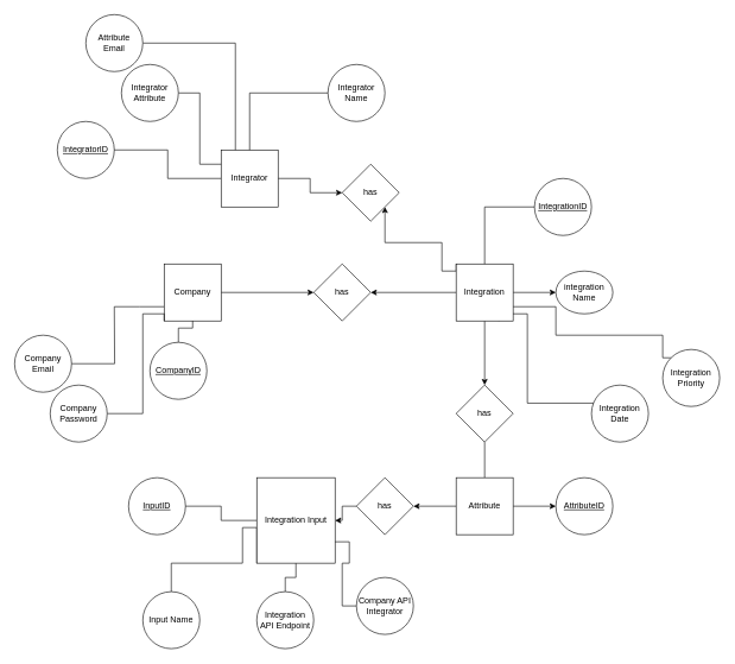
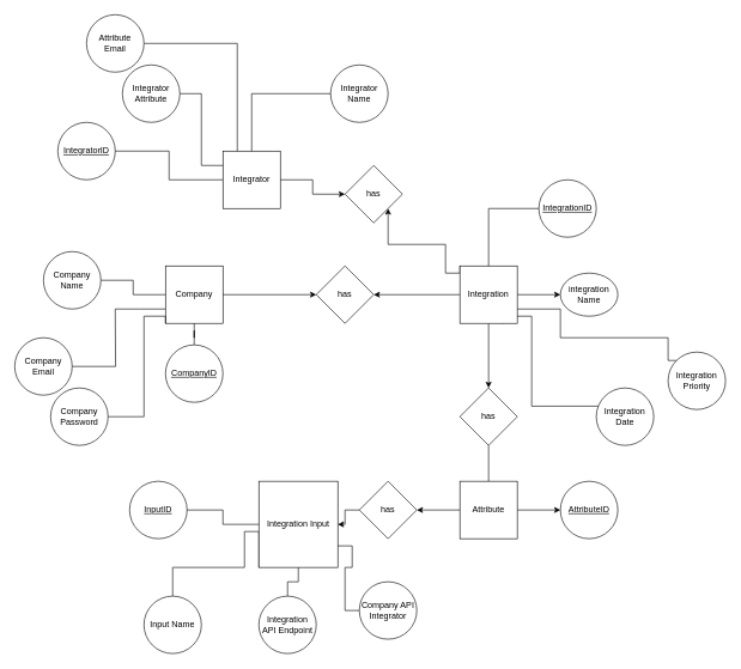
  <mxCell id="0" />
  <mxCell id="1" parent="0" />
  <mxCell id="2" style="edgeStyle=orthogonalEdgeStyle;rounded=0;orthogonalLoop=1;jettySize=auto;html=1;entryX=0;entryY=0.5;entryDx=0;entryDy=0;" edge="1" parent="1" source="4" target="6"><mxGeometry relative="1" as="geometry" /></mxCell>
  <mxCell id="3" style="edgeStyle=orthogonalEdgeStyle;rounded=0;orthogonalLoop=1;jettySize=auto;html=1;exitX=0;exitY=0.75;exitDx=0;exitDy=0;fontColor=none;startArrow=none;startFill=0;endArrow=none;endFill=0;" edge="1" parent="1" source="4"><mxGeometry relative="1" as="geometry"><mxPoint x="160" y="430" as="targetPoint" /></mxGeometry></mxCell>
  <mxCell id="4" value="Company" style="whiteSpace=wrap;html=1;aspect=fixed;" vertex="1" parent="1"><mxGeometry x="230" y="370" width="80" height="80" as="geometry" /></mxCell>
  <mxCell id="5" style="edgeStyle=orthogonalEdgeStyle;rounded=0;orthogonalLoop=1;jettySize=auto;html=1;entryX=0;entryY=0.5;entryDx=0;entryDy=0;endArrow=none;endFill=0;startArrow=classic;startFill=1;" edge="1" parent="1" source="6" target="13"><mxGeometry relative="1" as="geometry" /></mxCell>
  <mxCell id="6" value="has" style="rhombus;whiteSpace=wrap;html=1;" vertex="1" parent="1"><mxGeometry x="440" y="370" width="80" height="80" as="geometry" /></mxCell>
  <mxCell id="7" value="&lt;u&gt;AttributeID&lt;/u&gt;" style="ellipse;whiteSpace=wrap;html=1;aspect=fixed;" vertex="1" parent="1"><mxGeometry x="780" y="670" width="80" height="80" as="geometry" /></mxCell>
  <mxCell id="8" style="edgeStyle=orthogonalEdgeStyle;rounded=0;orthogonalLoop=1;jettySize=auto;html=1;entryX=0.5;entryY=0;entryDx=0;entryDy=0;" edge="1" parent="1" source="13" target="15"><mxGeometry relative="1" as="geometry"><mxPoint x="680" y="530" as="targetPoint" /></mxGeometry></mxCell>
  <mxCell id="9" value="" style="edgeStyle=orthogonalEdgeStyle;rounded=0;orthogonalLoop=1;jettySize=auto;html=1;fontColor=none;endArrow=classic;endFill=1;" edge="1" parent="1" source="13" target="33"><mxGeometry relative="1" as="geometry" /></mxCell>
  <mxCell id="10" style="edgeStyle=orthogonalEdgeStyle;rounded=0;orthogonalLoop=1;jettySize=auto;html=1;exitX=0.75;exitY=1;exitDx=0;exitDy=0;fontColor=none;endArrow=none;endFill=0;entryX=0.048;entryY=0.317;entryDx=0;entryDy=0;entryPerimeter=0;" edge="1" parent="1" source="13" target="18"><mxGeometry relative="1" as="geometry"><mxPoint x="770" y="600" as="targetPoint" /><Array as="points"><mxPoint x="700" y="440" /><mxPoint x="740" y="440" /><mxPoint x="740" y="565" /></Array></mxGeometry></mxCell>
  <mxCell id="11" style="edgeStyle=orthogonalEdgeStyle;rounded=0;orthogonalLoop=1;jettySize=auto;html=1;exitX=0;exitY=0;exitDx=0;exitDy=0;entryX=1;entryY=1;entryDx=0;entryDy=0;fontColor=none;startArrow=none;startFill=0;endArrow=classic;endFill=1;" edge="1" parent="1" source="13" target="35"><mxGeometry relative="1" as="geometry"><Array as="points"><mxPoint x="640" y="380" /><mxPoint x="620" y="380" /><mxPoint x="620" y="340" /><mxPoint x="540" y="340" /></Array></mxGeometry></mxCell>
  <mxCell id="12" style="edgeStyle=orthogonalEdgeStyle;rounded=0;orthogonalLoop=1;jettySize=auto;html=1;exitX=1;exitY=0.75;exitDx=0;exitDy=0;fontColor=none;startArrow=none;startFill=0;endArrow=none;endFill=0;entryX=0;entryY=0;entryDx=0;entryDy=0;" edge="1" parent="1" source="13" target="17"><mxGeometry relative="1" as="geometry"><mxPoint x="930" y="490" as="targetPoint" /><Array as="points"><mxPoint x="780" y="430" /><mxPoint x="780" y="470" /><mxPoint x="930" y="470" /><mxPoint x="930" y="502" /></Array></mxGeometry></mxCell>
  <mxCell id="13" value="Integration" style="whiteSpace=wrap;html=1;aspect=fixed;" vertex="1" parent="1"><mxGeometry x="640" y="370" width="80" height="80" as="geometry" /></mxCell>
  <mxCell id="14" style="edgeStyle=orthogonalEdgeStyle;rounded=0;orthogonalLoop=1;jettySize=auto;html=1;entryX=0.5;entryY=0;entryDx=0;entryDy=0;fontColor=none;endArrow=none;endFill=0;" edge="1" parent="1" source="15" target="30"><mxGeometry relative="1" as="geometry" /></mxCell>
  <mxCell id="15" value="has" style="rhombus;whiteSpace=wrap;html=1;" vertex="1" parent="1"><mxGeometry x="640" y="540" width="80" height="80" as="geometry" /></mxCell>
  <mxCell id="16" value="&lt;u&gt;IntegratorID&lt;/u&gt;" style="ellipse;whiteSpace=wrap;html=1;aspect=fixed;" vertex="1" parent="1"><mxGeometry x="80" y="170" width="80" height="80" as="geometry" /></mxCell>
  <mxCell id="17" value="Integration Priority" style="ellipse;whiteSpace=wrap;html=1;aspect=fixed;" vertex="1" parent="1"><mxGeometry x="930" y="490" width="80" height="80" as="geometry" /></mxCell>
  <mxCell id="18" value="Integration Date" style="ellipse;whiteSpace=wrap;html=1;aspect=fixed;" vertex="1" parent="1"><mxGeometry x="830" y="540" width="80" height="80" as="geometry" /></mxCell>
  <mxCell id="19" value="&lt;u&gt;InputID&lt;/u&gt;" style="ellipse;whiteSpace=wrap;html=1;aspect=fixed;" vertex="1" parent="1"><mxGeometry x="180" y="670" width="80" height="80" as="geometry" /></mxCell>
  <mxCell id="20" value="" style="edgeStyle=orthogonalEdgeStyle;rounded=0;orthogonalLoop=1;jettySize=auto;html=1;endArrow=none;endFill=0;" edge="1" parent="1" source="21" target="4"><mxGeometry relative="1" as="geometry" /></mxCell>
- <mxCell id="21" value="&lt;u&gt;CompanyID&lt;/u&gt;" style="ellipse;whiteSpace=wrap;html=1;aspect=fixed;" vertex="1" parent="1"><mxGeometry x="210" y="480" width="80" height="80" as="geometry" /></mxCell>
+ <mxCell id="21" value="&lt;u&gt;CompanyID&lt;/u&gt;" style="ellipse;whiteSpace=wrap;html=1;aspect=fixed;" vertex="1" parent="1"><mxGeometry x="230" y="480" width="80" height="80" as="geometry" /></mxCell>
  <mxCell id="22" style="edgeStyle=orthogonalEdgeStyle;rounded=0;orthogonalLoop=1;jettySize=auto;html=1;entryX=0.5;entryY=0;entryDx=0;entryDy=0;fontColor=none;endArrow=none;endFill=0;" edge="1" parent="1" source="23" target="13"><mxGeometry relative="1" as="geometry" /></mxCell>
  <mxCell id="23" value="&lt;u&gt;IntegrationID&lt;/u&gt;" style="ellipse;whiteSpace=wrap;html=1;aspect=fixed;" vertex="1" parent="1"><mxGeometry x="750" y="250" width="80" height="80" as="geometry" /></mxCell>
  <mxCell id="24" style="edgeStyle=orthogonalEdgeStyle;rounded=0;orthogonalLoop=1;jettySize=auto;html=1;entryX=1;entryY=0.5;entryDx=0;entryDy=0;fontColor=none;endArrow=none;endFill=0;" edge="1" parent="1" source="27" target="19"><mxGeometry relative="1" as="geometry" /></mxCell>
  <mxCell id="25" style="edgeStyle=orthogonalEdgeStyle;rounded=0;orthogonalLoop=1;jettySize=auto;html=1;fontColor=none;startArrow=none;startFill=0;endArrow=none;endFill=0;entryX=0.5;entryY=0;entryDx=0;entryDy=0;" edge="1" parent="1" source="27" target="38"><mxGeometry relative="1" as="geometry"><mxPoint x="400" y="840" as="targetPoint" /></mxGeometry></mxCell>
  <mxCell id="26" style="edgeStyle=orthogonalEdgeStyle;rounded=0;orthogonalLoop=1;jettySize=auto;html=1;exitX=0;exitY=1;exitDx=0;exitDy=0;entryX=0.5;entryY=0;entryDx=0;entryDy=0;fontColor=none;startArrow=none;startFill=0;endArrow=none;endFill=0;" edge="1" parent="1" source="27" target="39"><mxGeometry relative="1" as="geometry"><Array as="points"><mxPoint x="360" y="740" /><mxPoint x="340" y="740" /><mxPoint x="340" y="790" /><mxPoint x="240" y="790" /></Array></mxGeometry></mxCell>
  <mxCell id="27" value="Integration Input&lt;br&gt;" style="whiteSpace=wrap;html=1;aspect=fixed;fontColor=none;" vertex="1" parent="1"><mxGeometry x="360" y="670" width="110" height="120" as="geometry" /></mxCell>
  <mxCell id="28" style="edgeStyle=orthogonalEdgeStyle;rounded=0;orthogonalLoop=1;jettySize=auto;html=1;entryX=1;entryY=0.5;entryDx=0;entryDy=0;fontColor=none;endArrow=classic;endFill=1;" edge="1" parent="1" source="30" target="32"><mxGeometry relative="1" as="geometry" /></mxCell>
  <mxCell id="29" style="edgeStyle=orthogonalEdgeStyle;rounded=0;orthogonalLoop=1;jettySize=auto;html=1;fontColor=none;endArrow=classic;endFill=1;entryX=0;entryY=0.5;entryDx=0;entryDy=0;" edge="1" parent="1" source="30" target="7"><mxGeometry relative="1" as="geometry"><mxPoint x="770" y="710" as="targetPoint" /></mxGeometry></mxCell>
  <mxCell id="30" value="Attribute" style="whiteSpace=wrap;html=1;aspect=fixed;fontColor=none;" vertex="1" parent="1"><mxGeometry x="640" y="670" width="80" height="80" as="geometry" /></mxCell>
  <mxCell id="31" style="edgeStyle=orthogonalEdgeStyle;rounded=0;orthogonalLoop=1;jettySize=auto;html=1;entryX=1;entryY=0.5;entryDx=0;entryDy=0;fontColor=none;endArrow=classic;endFill=1;" edge="1" parent="1" source="32" target="27"><mxGeometry relative="1" as="geometry" /></mxCell>
  <mxCell id="32" value="has" style="rhombus;whiteSpace=wrap;html=1;" vertex="1" parent="1"><mxGeometry x="500" y="670" width="80" height="80" as="geometry" /></mxCell>
  <mxCell id="33" value="integration Name" style="ellipse;whiteSpace=wrap;html=1;" vertex="1" parent="1"><mxGeometry x="780" y="380" width="80" height="60" as="geometry" /></mxCell>
  <mxCell id="34" style="edgeStyle=orthogonalEdgeStyle;rounded=0;orthogonalLoop=1;jettySize=auto;html=1;entryX=1;entryY=0.5;entryDx=0;entryDy=0;fontColor=none;startArrow=classic;startFill=1;endArrow=none;endFill=0;" edge="1" parent="1" source="35" target="37"><mxGeometry relative="1" as="geometry" /></mxCell>
  <mxCell id="35" value="has" style="rhombus;whiteSpace=wrap;html=1;" vertex="1" parent="1"><mxGeometry x="480" y="230" width="80" height="80" as="geometry" /></mxCell>
  <mxCell id="36" style="edgeStyle=orthogonalEdgeStyle;rounded=0;orthogonalLoop=1;jettySize=auto;html=1;entryX=1;entryY=0.5;entryDx=0;entryDy=0;fontColor=none;startArrow=none;startFill=0;endArrow=none;endFill=0;" edge="1" parent="1" source="37" target="16"><mxGeometry relative="1" as="geometry" /></mxCell>
  <mxCell id="37" value="Integrator" style="whiteSpace=wrap;html=1;aspect=fixed;" vertex="1" parent="1"><mxGeometry x="310" y="210" width="80" height="80" as="geometry" /></mxCell>
  <mxCell id="38" value="Integration API Endpoint" style="ellipse;whiteSpace=wrap;html=1;aspect=fixed;" vertex="1" parent="1"><mxGeometry x="360" y="830" width="80" height="80" as="geometry" /></mxCell>
  <mxCell id="39" value="Input Name" style="ellipse;whiteSpace=wrap;html=1;aspect=fixed;" vertex="1" parent="1"><mxGeometry x="200" y="830" width="80" height="80" as="geometry" /></mxCell>
  <mxCell id="40" style="edgeStyle=orthogonalEdgeStyle;rounded=0;orthogonalLoop=1;jettySize=auto;html=1;entryX=0.5;entryY=0;entryDx=0;entryDy=0;fontColor=none;startArrow=none;startFill=0;endArrow=none;endFill=0;" edge="1" parent="1" source="41" target="37"><mxGeometry relative="1" as="geometry" /></mxCell>
  <mxCell id="41" value="Integrator Name&lt;br&gt;" style="ellipse;whiteSpace=wrap;html=1;aspect=fixed;fontColor=none;" vertex="1" parent="1"><mxGeometry x="460" y="90" width="80" height="80" as="geometry" /></mxCell>
  <mxCell id="42" style="edgeStyle=orthogonalEdgeStyle;rounded=0;orthogonalLoop=1;jettySize=auto;html=1;fontColor=none;startArrow=none;startFill=0;endArrow=none;endFill=0;" edge="1" parent="1" source="43"><mxGeometry relative="1" as="geometry"><mxPoint x="160" y="430" as="targetPoint" /></mxGeometry></mxCell>
  <mxCell id="43" value="Company Email" style="ellipse;whiteSpace=wrap;html=1;aspect=fixed;fontColor=none;" vertex="1" parent="1"><mxGeometry y="470" width="80" height="80" as="geometry" x="20" /></mxCell>
+ <mxCell id="44" style="edgeStyle=orthogonalEdgeStyle;rounded=0;orthogonalLoop=1;jettySize=auto;html=1;entryX=0;entryY=0.5;entryDx=0;entryDy=0;fontColor=none;startArrow=none;startFill=0;endArrow=none;endFill=0;" edge="1" parent="1" source="45" target="4"><mxGeometry relative="1" as="geometry" /></mxCell>
+ <mxCell id="45" value="Company Name" style="ellipse;whiteSpace=wrap;html=1;aspect=fixed;fontColor=none;" vertex="1" parent="1"><mxGeometry x="60" y="350" width="80" height="80" as="geometry" /></mxCell>
  <mxCell id="46" style="edgeStyle=orthogonalEdgeStyle;rounded=0;orthogonalLoop=1;jettySize=auto;html=1;entryX=0;entryY=1;entryDx=0;entryDy=0;fontColor=none;startArrow=none;startFill=0;endArrow=none;endFill=0;" edge="1" parent="1" source="47" target="4"><mxGeometry relative="1" as="geometry"><Array as="points"><mxPoint x="200" y="580" /><mxPoint x="200" y="440" /><mxPoint x="230" y="440" /></Array></mxGeometry></mxCell>
  <mxCell id="47" value="Company Password" style="ellipse;whiteSpace=wrap;html=1;aspect=fixed;fontColor=none;" vertex="1" parent="1"><mxGeometry x="70" y="540" width="80" height="80" as="geometry" /></mxCell>
  <mxCell id="48" style="edgeStyle=orthogonalEdgeStyle;rounded=0;orthogonalLoop=1;jettySize=auto;html=1;entryX=0.25;entryY=0;entryDx=0;entryDy=0;fontColor=none;startArrow=none;startFill=0;endArrow=none;endFill=0;" edge="1" parent="1" source="49" target="37"><mxGeometry relative="1" as="geometry" /></mxCell>
  <mxCell id="49" value="Attribute Email" style="ellipse;whiteSpace=wrap;html=1;aspect=fixed;fontColor=none;" vertex="1" parent="1"><mxGeometry x="120" y="20" width="80" height="80" as="geometry" /></mxCell>
  <mxCell id="50" style="edgeStyle=orthogonalEdgeStyle;rounded=0;orthogonalLoop=1;jettySize=auto;html=1;entryX=0;entryY=0.25;entryDx=0;entryDy=0;fontColor=none;startArrow=none;startFill=0;endArrow=none;endFill=0;" edge="1" parent="1" source="51" target="37"><mxGeometry relative="1" as="geometry" /></mxCell>
  <mxCell id="51" value="Integrator Attribute" style="ellipse;whiteSpace=wrap;html=1;aspect=fixed;fontColor=none;" vertex="1" parent="1"><mxGeometry x="170" y="90" width="80" height="80" as="geometry" /></mxCell>
  <mxCell id="52" style="edgeStyle=orthogonalEdgeStyle;rounded=0;orthogonalLoop=1;jettySize=auto;html=1;entryX=1;entryY=0.75;entryDx=0;entryDy=0;fontColor=none;startArrow=none;startFill=0;endArrow=none;endFill=0;" edge="1" parent="1" source="53" target="27"><mxGeometry relative="1" as="geometry" /></mxCell>
  <mxCell id="53" value="Company API Integrator" style="ellipse;whiteSpace=wrap;html=1;aspect=fixed;" vertex="1" parent="1"><mxGeometry x="500" y="810" width="80" height="80" as="geometry" /></mxCell>
